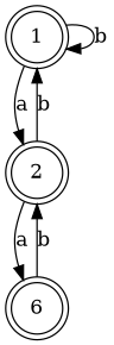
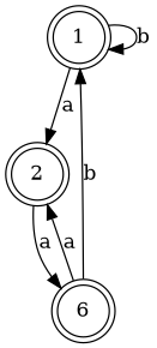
  digraph {
    rankdir=TB
    node [color=black fillcolor=white shape=doublecircle style=filled]
    1
    2
    n3 [label=6]
    1 -> 1 [label=b]
    1 -> 2 [label=a]
-   2 -> 1 [label=b]
+   n3 -> 1 [label=b]
    2 -> n3 [label=a]
-   n3 -> 2 [label=b]
+   n3 -> 2 [label=a]
  }
